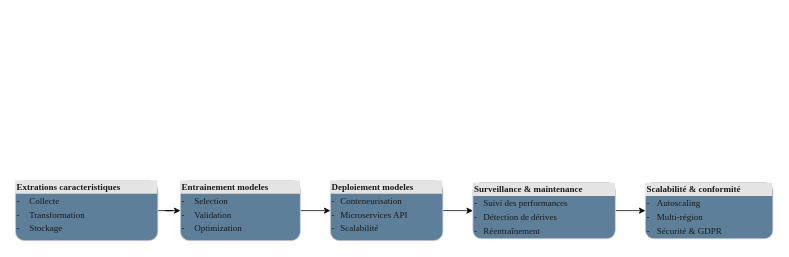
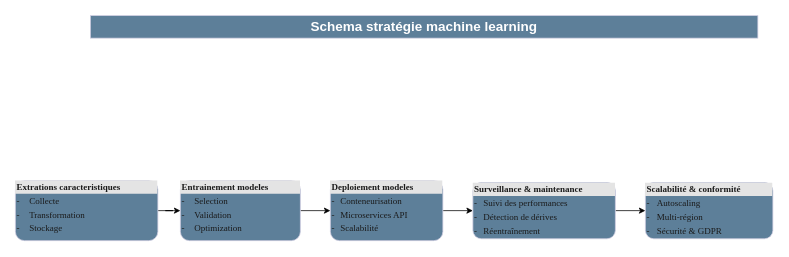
  <mxCell id="0" />
  <mxCell id="1" parent="0" />
+ <mxCell id="2" value="&lt;b&gt;&lt;font style=&quot;font-size: 18px;&quot; color=&quot;#ffffff&quot;&gt;Schema stratégie machine learning&lt;/font&gt;&lt;/b&gt;" style="whiteSpace=wrap;html=1;strokeColor=#D0CEE2;fontColor=#1A1A1A;fillColor=#5D7F99;" parent="1" vertex="1"><mxGeometry x="120" y="20" width="890" height="30" as="geometry" /></mxCell>
  <mxCell id="3" value="" style="edgeStyle=orthogonalEdgeStyle;rounded=0;orthogonalLoop=1;jettySize=auto;html=1;" edge="1" parent="1" source="4" target="8"><mxGeometry relative="1" as="geometry" /></mxCell>
  <mxCell id="4" value="&lt;div style=&quot;box-sizing:border-box;width:100%;background:#e4e4e4;padding:2px;&quot;&gt;&lt;b&gt;Deploiement modeles&lt;/b&gt;&lt;/div&gt;&lt;table style=&quot;width:100%;font-size:1em;&quot; cellpadding=&quot;2&quot; cellspacing=&quot;0&quot;&gt;&lt;tbody&gt;&lt;tr&gt;&lt;td&gt;-&lt;/td&gt;&lt;td&gt;Conteneurisation&lt;br&gt;&lt;/td&gt;&lt;/tr&gt;&lt;tr&gt;&lt;td&gt;-&lt;/td&gt;&lt;td&gt;Microservices API&lt;/td&gt;&lt;/tr&gt;&lt;tr&gt;&lt;td&gt;-&lt;/td&gt;&lt;td&gt;Scalabilité&lt;/td&gt;&lt;/tr&gt;&lt;/tbody&gt;&lt;/table&gt;" style="verticalAlign=top;align=left;overflow=fill;html=1;rounded=1;shadow=0;comic=0;labelBackgroundColor=none;strokeWidth=1;fontFamily=Verdana;fontSize=12;fillColor=#5D7F99;strokeColor=#D0CEE2;fontColor=#1A1A1A;" parent="1" vertex="1"><mxGeometry x="440" y="240" width="150" height="80" as="geometry" /></mxCell>
  <mxCell id="5" value="" style="edgeStyle=orthogonalEdgeStyle;rounded=0;orthogonalLoop=1;jettySize=auto;html=1;" edge="1" parent="1" source="6" target="4"><mxGeometry relative="1" as="geometry" /></mxCell>
  <mxCell id="6" value="&lt;div style=&quot;box-sizing:border-box;width:100%;background:#e4e4e4;padding:2px;&quot;&gt;&lt;b&gt;Entrainement modeles&lt;/b&gt;&lt;/div&gt;&lt;table style=&quot;width:100%;font-size:1em;&quot; cellpadding=&quot;2&quot; cellspacing=&quot;0&quot;&gt;&lt;tbody&gt;&lt;tr&gt;&lt;td&gt;-&lt;/td&gt;&lt;td&gt;Selection&lt;br&gt;&lt;/td&gt;&lt;/tr&gt;&lt;tr&gt;&lt;td&gt;-&lt;/td&gt;&lt;td&gt;Validation&lt;/td&gt;&lt;/tr&gt;&lt;tr&gt;&lt;td&gt;-&lt;/td&gt;&lt;td&gt;Optimization&lt;/td&gt;&lt;/tr&gt;&lt;/tbody&gt;&lt;/table&gt;" style="verticalAlign=top;align=left;overflow=fill;html=1;rounded=1;shadow=0;comic=0;labelBackgroundColor=none;strokeWidth=1;fontFamily=Verdana;fontSize=12;fillColor=#5D7F99;strokeColor=#D0CEE2;fontColor=#1A1A1A;" parent="1" vertex="1"><mxGeometry x="240" y="240" width="160" height="80" as="geometry" /></mxCell>
  <mxCell id="7" value="" style="edgeStyle=orthogonalEdgeStyle;rounded=0;orthogonalLoop=1;jettySize=auto;html=1;" edge="1" parent="1" source="8" target="9"><mxGeometry relative="1" as="geometry" /></mxCell>
  <mxCell id="8" value="&lt;div style=&quot;box-sizing:border-box;width:100%;background:#e4e4e4;padding:2px;&quot;&gt;&lt;b style=&quot;background-color: initial;&quot;&gt;Surveillance &amp;amp; maintenance&lt;/b&gt;&lt;/div&gt;&lt;table style=&quot;width:100%;font-size:1em;&quot; cellpadding=&quot;2&quot; cellspacing=&quot;0&quot;&gt;&lt;tbody&gt;&lt;tr&gt;&lt;td&gt;-&lt;/td&gt;&lt;td&gt;Suivi des performances&lt;br&gt;&lt;/td&gt;&lt;/tr&gt;&lt;tr&gt;&lt;td&gt;-&lt;/td&gt;&lt;td&gt;Détection de dérives&lt;/td&gt;&lt;/tr&gt;&lt;tr&gt;&lt;td&gt;-&lt;/td&gt;&lt;td&gt;Réentraînement&lt;/td&gt;&lt;/tr&gt;&lt;/tbody&gt;&lt;/table&gt;" style="verticalAlign=top;align=left;overflow=fill;html=1;rounded=1;shadow=0;comic=0;labelBackgroundColor=none;strokeWidth=1;fontFamily=Verdana;fontSize=12;fillColor=#5D7F99;strokeColor=#D0CEE2;fontColor=#1A1A1A;" parent="1" vertex="1"><mxGeometry x="630" y="242.5" width="190" height="75" as="geometry" /></mxCell>
  <mxCell id="9" value="&lt;div style=&quot;box-sizing:border-box;width:100%;background:#e4e4e4;padding:2px;&quot;&gt;&lt;b&gt;Scalabilité &amp;amp; conformité&lt;/b&gt;&lt;/div&gt;&lt;table style=&quot;width:100%;font-size:1em;&quot; cellpadding=&quot;2&quot; cellspacing=&quot;0&quot;&gt;&lt;tbody&gt;&lt;tr&gt;&lt;td&gt;-&lt;/td&gt;&lt;td&gt;Autoscaling&lt;/td&gt;&lt;/tr&gt;&lt;tr&gt;&lt;td&gt;-&lt;/td&gt;&lt;td&gt;Multi-région&lt;/td&gt;&lt;/tr&gt;&lt;tr&gt;&lt;td&gt;-&lt;/td&gt;&lt;td&gt;Sécurité &amp;amp; GDPR&lt;/td&gt;&lt;/tr&gt;&lt;/tbody&gt;&lt;/table&gt;" style="verticalAlign=top;align=left;overflow=fill;html=1;rounded=1;shadow=0;comic=0;labelBackgroundColor=none;strokeWidth=1;fontFamily=Verdana;fontSize=12;fillColor=#5D7F99;strokeColor=#D0CEE2;fontColor=#1A1A1A;" parent="1" vertex="1"><mxGeometry x="860" y="242.5" width="170" height="75" as="geometry" /></mxCell>
  <mxCell id="10" value="" style="edgeStyle=orthogonalEdgeStyle;rounded=0;orthogonalLoop=1;jettySize=auto;html=1;" edge="1" parent="1" source="11" target="6"><mxGeometry relative="1" as="geometry" /></mxCell>
  <mxCell id="11" value="&lt;div style=&quot;box-sizing:border-box;width:100%;background:#e4e4e4;padding:2px;&quot;&gt;&lt;b&gt;Extrations caracteristiques&lt;/b&gt;&lt;/div&gt;&lt;table style=&quot;width:100%;font-size:1em;&quot; cellpadding=&quot;2&quot; cellspacing=&quot;0&quot;&gt;&lt;tbody&gt;&lt;tr&gt;&lt;td&gt;-&lt;/td&gt;&lt;td&gt;Collecte&lt;/td&gt;&lt;td&gt;&lt;br&gt;&lt;/td&gt;&lt;/tr&gt;&lt;tr&gt;&lt;td&gt;-&lt;/td&gt;&lt;td&gt;Transformation&lt;/td&gt;&lt;td&gt;&lt;br&gt;&lt;/td&gt;&lt;/tr&gt;&lt;tr&gt;&lt;td&gt;-&lt;/td&gt;&lt;td&gt;Stockage&lt;/td&gt;&lt;td&gt;&lt;br&gt;&lt;/td&gt;&lt;/tr&gt;&lt;/tbody&gt;&lt;/table&gt;" style="verticalAlign=top;align=left;overflow=fill;html=1;rounded=1;shadow=0;comic=0;labelBackgroundColor=none;strokeWidth=1;fontFamily=Verdana;fontSize=12;fillColor=#5D7F99;strokeColor=#D0CEE2;fontColor=#1A1A1A;" parent="1" vertex="1"><mxGeometry x="20" y="240" width="190" height="80" as="geometry" /></mxCell>
